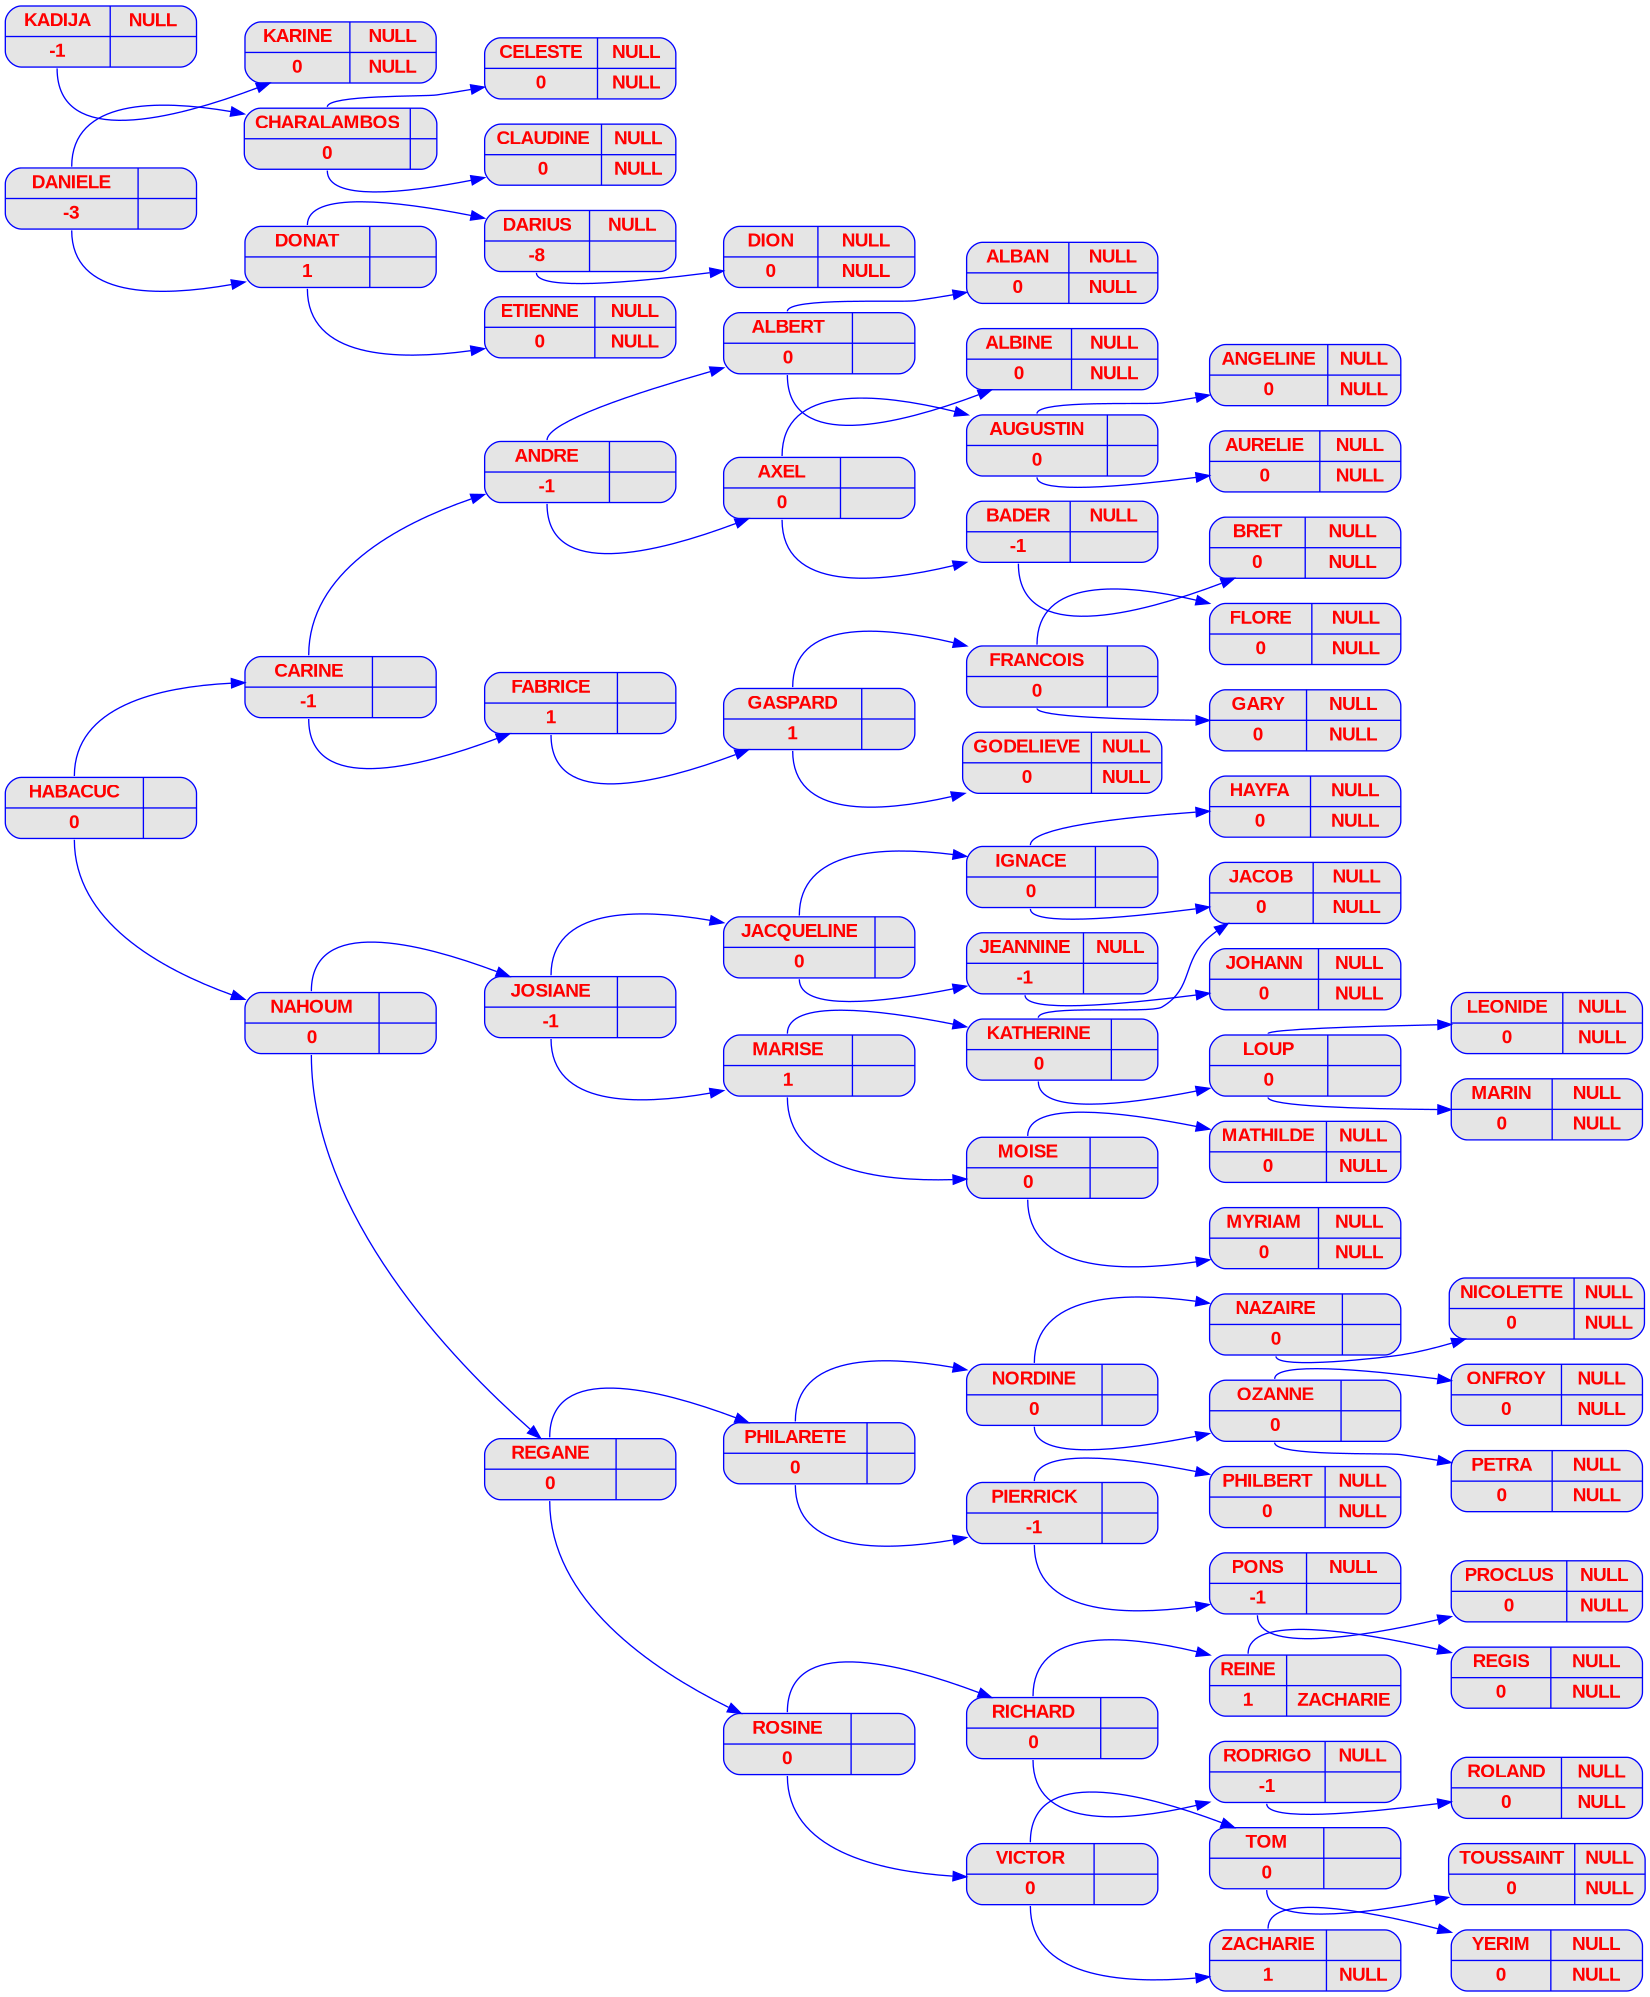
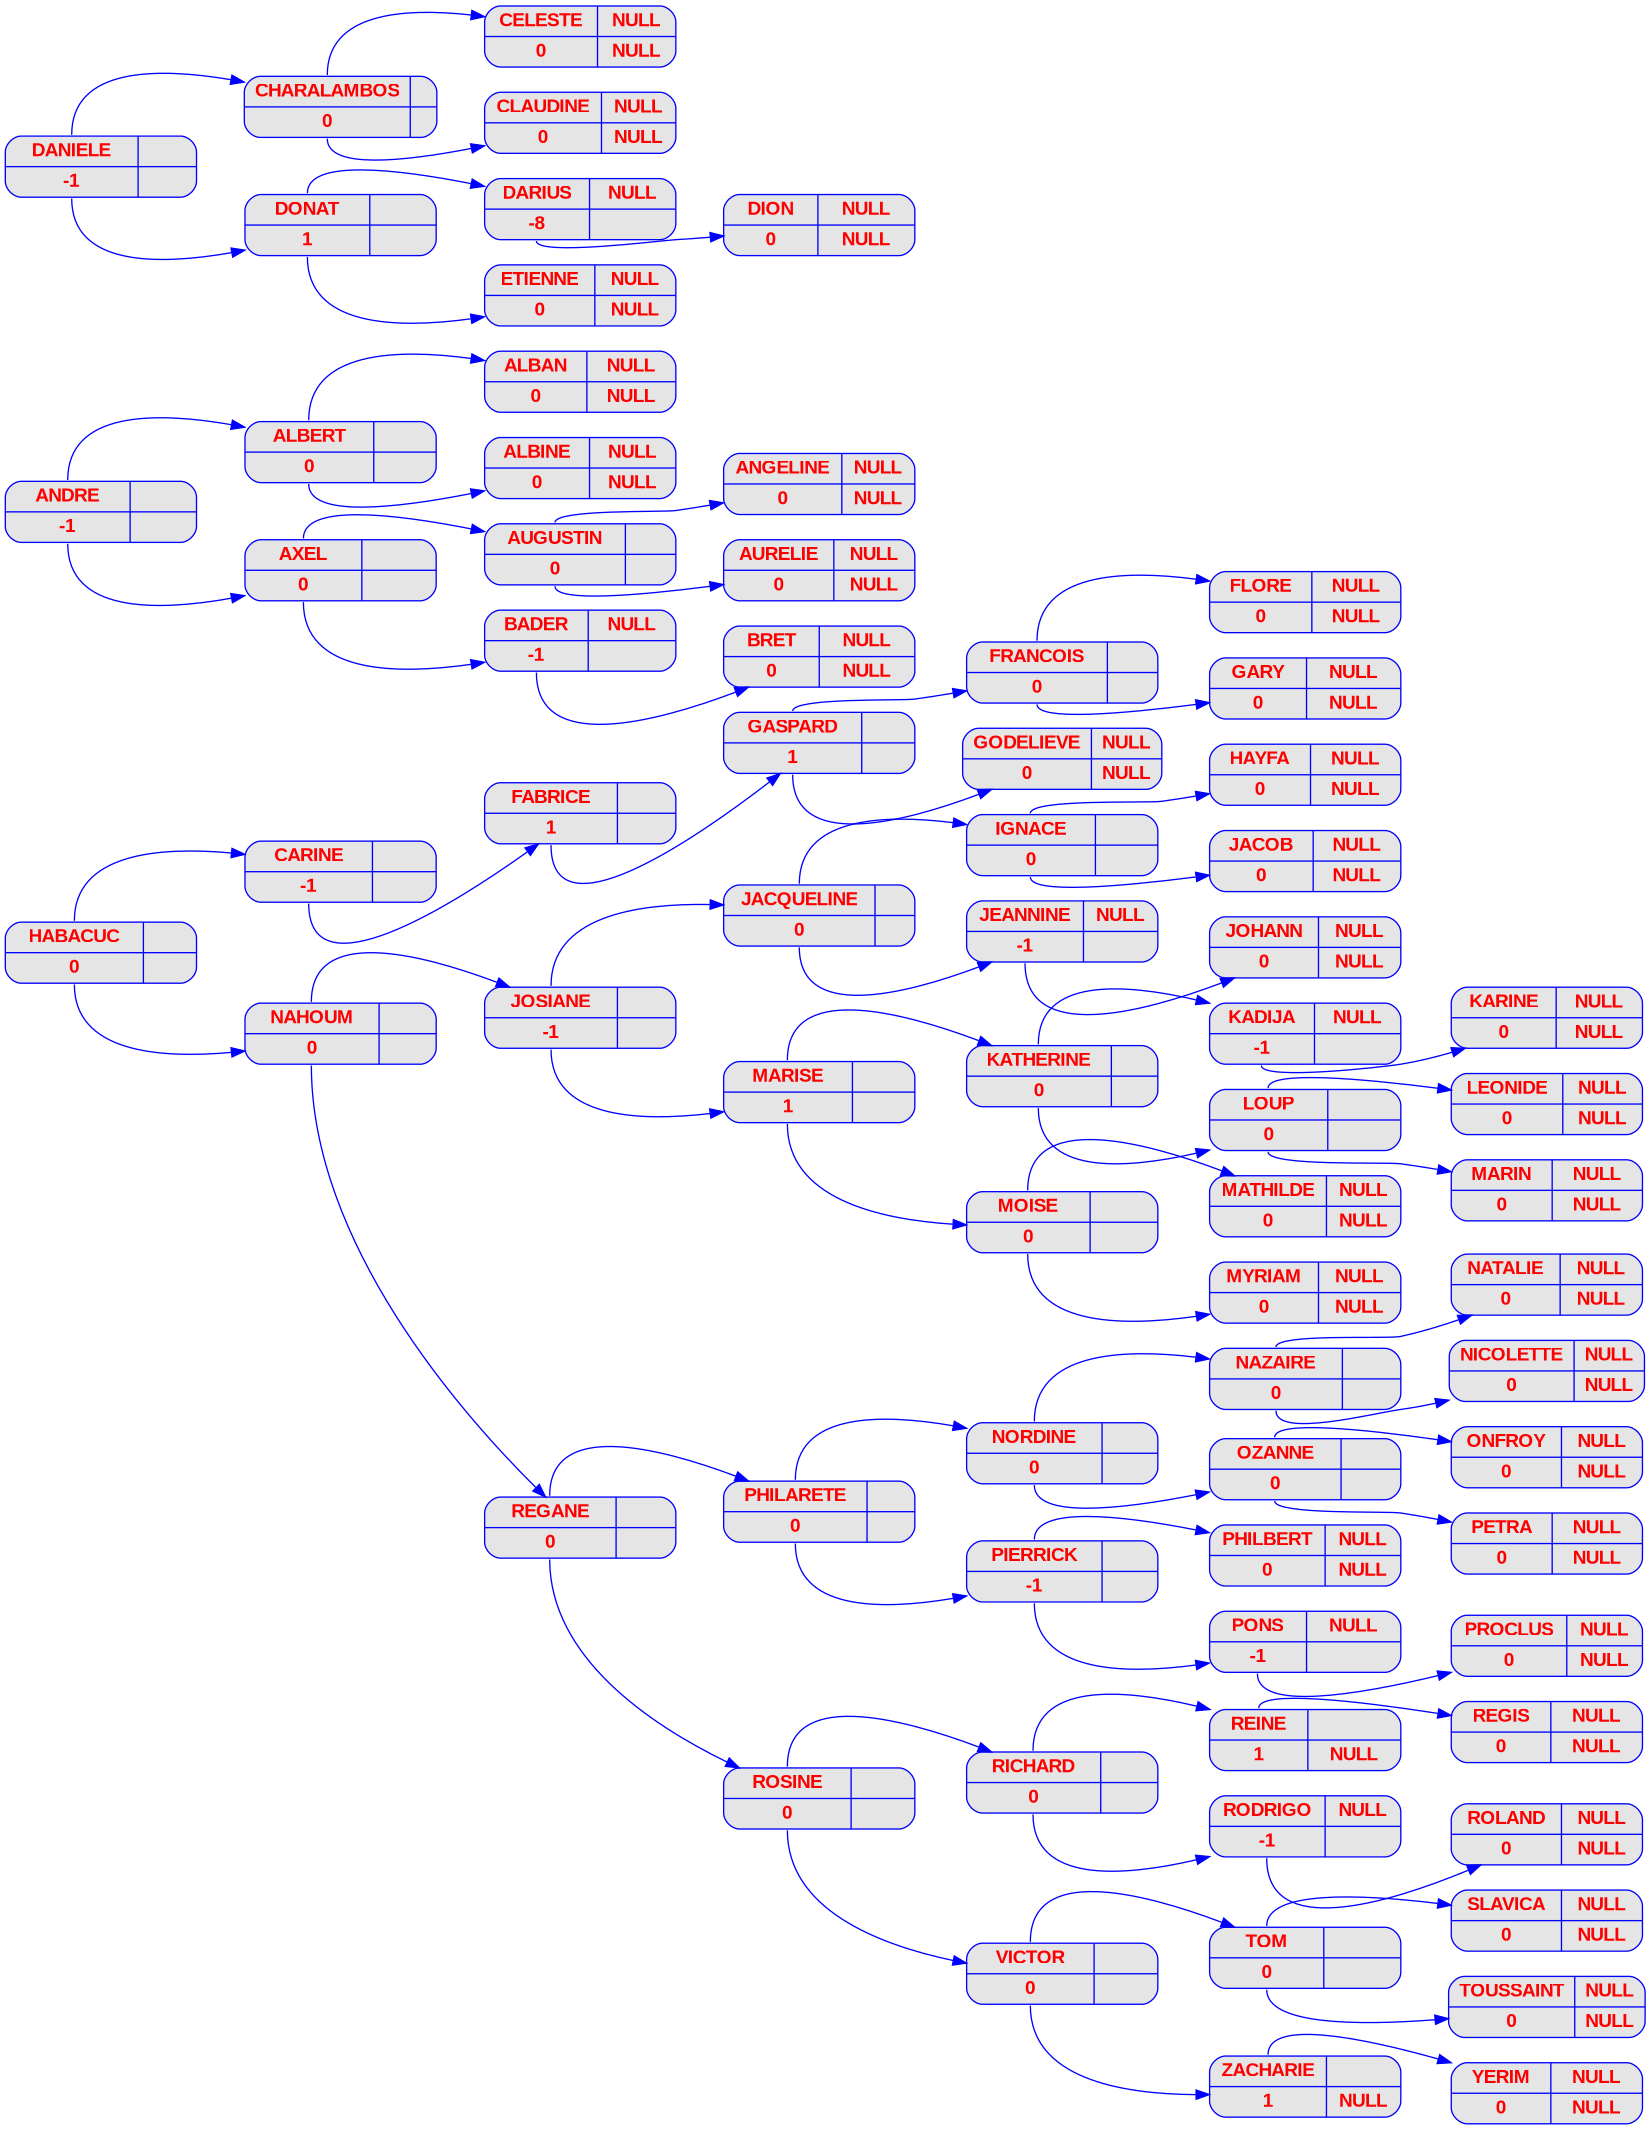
  digraph {
    rankdir=LR
    node [color=blue fillcolor=grey90 fontcolor=red fontname="Arial bold" fontsize=14 shape=record style="rounded, filled"]
    edge [color=blue tailport=d]
    n1 [label="{{<g> HABACUC | <d> 0 } | { <g> | <d>}}" width=2]
    n2 [label="{{<g> CARINE | <d> -1 } | { <g> | <d>}}" width=2]
    n3 [label="{{<g> NAHOUM | <d> 0 } | { <g> | <d>}}" width=2]
    n4 [label="{{<g> ANDRE | <d> -1 } | { <g> | <d>}}" width=2]
    n5 [label="{{<g> FABRICE | <d> 1 } | { <g> | <d>}}" width=2]
    n6 [label="{{<g> JOSIANE | <d> -1 } | { <g> | <d>}}" width=2]
    n7 [label="{{<g> REGANE | <d> 0 } | { <g> | <d>}}" width=2]
    n8 [label="{{<g> ALBERT | <d> 0 } | { <g> | <d>}}" width=2]
    n9 [label="{{<g> AXEL | <d> 0 } | { <g> | <d>}}" width=2]
    n10 [label="{{<g> GASPARD | <d> 1 } | { <g> | <d>}}" width=2]
    n11 [label="{{<g> ALBAN | <d> 0 }| { <g> NULL | <d> NULL}}" width=2]
    n12 [label="{{<g> ALBINE | <d> 0 }| { <g> NULL | <d> NULL}}" width=2]
    n13 [label="{{<g> AUGUSTIN | <d> 0 } | { <g> | <d>}}" width=2]
    n14 [label="{{<g> BADER | <d> -1 }| { <g> NULL | <d> }}" width=2]
    n15 [label="{{<g> ANGELINE | <d> 0 }| { <g> NULL | <d> NULL}}" width=2]
    n16 [label="{{<g> AURELIE | <d> 0 }| { <g> NULL | <d> NULL}}" width=2]
    n17 [label="{{<g> BRET | <d> 0 }| { <g> NULL | <d> NULL}}" width=2]
-   n18 [label="{{<g> DANIELE | <d> -3 } | { <g> | <d>}}" width=2]
+   n18 [label="{{<g> DANIELE | <d> -1 } | { <g> | <d>}}" width=2]
    n19 [label="{{<g> CHARALAMBOS | <d> 0 } | { <g> | <d>}}" width=2]
    n20 [label="{{<g> DONAT | <d> 1 } | { <g> | <d>}}" width=2]
    n21 [label="{{<g> FRANCOIS | <d> 0 } | { <g> | <d>}}" width=2]
    n22 [label="{{<g> GODELIEVE | <d> 0 }| { <g> NULL | <d> NULL}}" width=2]
    n23 [label="{{<g> CELESTE | <d> 0 }| { <g> NULL | <d> NULL}}" width=2]
    n24 [label="{{<g> CLAUDINE | <d> 0 }| { <g> NULL | <d> NULL}}" width=2]
    n25 [label="{{<g> DARIUS | <d> -8 }| { <g> NULL | <d> }}" width=2]
    n26 [label="{{<g> ETIENNE | <d> 0 }| { <g> NULL | <d> NULL}}" width=2]
    n27 [label="{{<g> DION | <d> 0 }| { <g> NULL | <d> NULL}}" width=2]
    n28 [label="{{<g> FLORE | <d> 0 }| { <g> NULL | <d> NULL}}" width=2]
    n29 [label="{{<g> GARY | <d> 0 }| { <g> NULL | <d> NULL}}" width=2]
    n30 [label="{{<g> JACQUELINE | <d> 0 } | { <g> | <d>}}" width=2]
    n31 [label="{{<g> MARISE | <d> 1 } | { <g> | <d>}}" width=2]
    n32 [label="{{<g> PHILARETE | <d> 0 } | { <g> | <d>}}" width=2]
    n33 [label="{{<g> ROSINE | <d> 0 } | { <g> | <d>}}" width=2]
    n34 [label="{{<g> IGNACE | <d> 0 } | { <g> | <d>}}" width=2]
    n35 [label="{{<g> JEANNINE | <d> -1 }| { <g> NULL | <d> }}" width=2]
    n36 [label="{{<g> KATHERINE | <d> 0 } | { <g> | <d>}}" width=2]
    n37 [label="{{<g> MOISE | <d> 0 } | { <g> | <d>}}" width=2]
    n38 [label="{{<g> HAYFA | <d> 0 }| { <g> NULL | <d> NULL}}" width=2]
    n39 [label="{{<g> JACOB | <d> 0 }| { <g> NULL | <d> NULL}}" width=2]
    n40 [label="{{<g> JOHANN | <d> 0 }| { <g> NULL | <d> NULL}}" width=2]
    n41 [label="{{<g> KADIJA | <d> -1 }| { <g> NULL | <d> }}" width=2]
    n42 [label="{{<g> LOUP | <d> 0 } | { <g> | <d>}}" width=2]
    n43 [label="{{<g> MATHILDE | <d> 0 }| { <g> NULL | <d> NULL}}" width=2]
    n44 [label="{{<g> MYRIAM | <d> 0 }| { <g> NULL | <d> NULL}}" width=2]
    n45 [label="{{<g> KARINE | <d> 0 }| { <g> NULL | <d> NULL}}" width=2]
    n46 [label="{{<g> LEONIDE | <d> 0 }| { <g> NULL | <d> NULL}}" width=2]
    n47 [label="{{<g> MARIN | <d> 0 }| { <g> NULL | <d> NULL}}" width=2]
    n48 [label="{{<g> NORDINE | <d> 0 } | { <g> | <d>}}" width=2]
    n49 [label="{{<g> PIERRICK | <d> -1 } | { <g> | <d>}}" width=2]
    n50 [label="{{<g> RICHARD | <d> 0 } | { <g> | <d>}}" width=2]
    n51 [label="{{<g> VICTOR | <d> 0 } | { <g> | <d>}}" width=2]
    n52 [label="{{<g> NAZAIRE | <d> 0 } | { <g> | <d>}}" width=2]
    n53 [label="{{<g> OZANNE | <d> 0 } | { <g> | <d>}}" width=2]
    n54 [label="{{<g> PHILBERT | <d> 0 }| { <g> NULL | <d> NULL}}" width=2]
    n55 [label="{{<g> PONS | <d> -1 }| { <g> NULL | <d> }}" width=2]
+   n56 [label="{{<g> NATALIE | <d> 0 }| { <g> NULL | <d> NULL}}" width=2]
    n57 [label="{{<g> NICOLETTE | <d> 0 }| { <g> NULL | <d> NULL}}" width=2]
    n58 [label="{{<g> ONFROY | <d> 0 }| { <g> NULL | <d> NULL}}" width=2]
    n59 [label="{{<g> PETRA | <d> 0 }| { <g> NULL | <d> NULL}}" width=2]
    n60 [label="{{<g> PROCLUS | <d> 0 }| { <g> NULL | <d> NULL}}" width=2]
-   n61 [label="{{<g> REINE | <d> 1 }| { <g> | <d> ZACHARIE}}" width=2]
+   n61 [label="{{<g> REINE | <d> 1 }| { <g> | <d> NULL}}" width=2]
    n62 [label="{{<g> RODRIGO | <d> -1 }| { <g> NULL | <d> }}" width=2]
    n63 [label="{{<g> TOM | <d> 0 } | { <g> | <d>}}" width=2]
    n64 [label="{{<g> ZACHARIE | <d> 1 }| { <g> | <d> NULL}}" width=2]
    n65 [label="{{<g> REGIS | <d> 0 }| { <g> NULL | <d> NULL}}" width=2]
    n66 [label="{{<g> ROLAND | <d> 0 }| { <g> NULL | <d> NULL}}" width=2]
+   n67 [label="{{<g> SLAVICA | <d> 0 }| { <g> NULL | <d> NULL}}" width=2]
    n68 [label="{{<g> TOUSSAINT | <d> 0 }| { <g> NULL | <d> NULL}}" width=2]
    n69 [label="{{<g> YERIM | <d> 0 }| { <g> NULL | <d> NULL}}" width=2]
    n1 -> n2 [tailport=g]
    n1 -> n3
-   n2 -> n4 [tailport=g]
    n2 -> n5
    n3 -> n6 [tailport=g]
    n3 -> n7
    n4 -> n8 [tailport=g]
    n4 -> n9
    n5 -> n10
    n6 -> n30 [tailport=g]
    n6 -> n31
    n7 -> n32 [tailport=g]
    n7 -> n33
    n8 -> n11 [tailport=g]
    n8 -> n12
    n9 -> n13 [tailport=g]
    n9 -> n14
    n10 -> n21 [tailport=g]
    n10 -> n22
    n13 -> n15 [tailport=g]
    n13 -> n16
    n14 -> n17
    n18 -> n19 [tailport=g]
    n18 -> n20
    n19 -> n23 [tailport=g]
    n19 -> n24
    n20 -> n25 [tailport=g]
    n20 -> n26
    n21 -> n28 [tailport=g]
    n21 -> n29
    n25 -> n27
    n30 -> n34 [tailport=g]
    n30 -> n35
    n31 -> n36 [tailport=g]
    n31 -> n37
    n32 -> n48 [tailport=g]
    n32 -> n49
    n33 -> n50 [tailport=g]
    n33 -> n51
    n34 -> n38 [tailport=g]
    n34 -> n39
    n35 -> n40
-   n36 -> n39 [tailport=g]
+   n36 -> n41 [tailport=g]
    n36 -> n42
    n37 -> n43 [tailport=g]
    n37 -> n44
    n41 -> n45
    n42 -> n46 [tailport=g]
    n42 -> n47
    n48 -> n52 [tailport=g]
    n48 -> n53
    n49 -> n54 [tailport=g]
    n49 -> n55
    n50 -> n61 [tailport=g]
    n50 -> n62
    n51 -> n63 [tailport=g]
    n51 -> n64
+   n52 -> n56 [tailport=g]
    n52 -> n57
    n53 -> n58 [tailport=g]
    n53 -> n59
    n55 -> n60
    n61 -> n65 [tailport=g]
    n62 -> n66
+   n63 -> n67 [tailport=g]
    n63 -> n68
    n64 -> n69 [tailport=g]
  }
